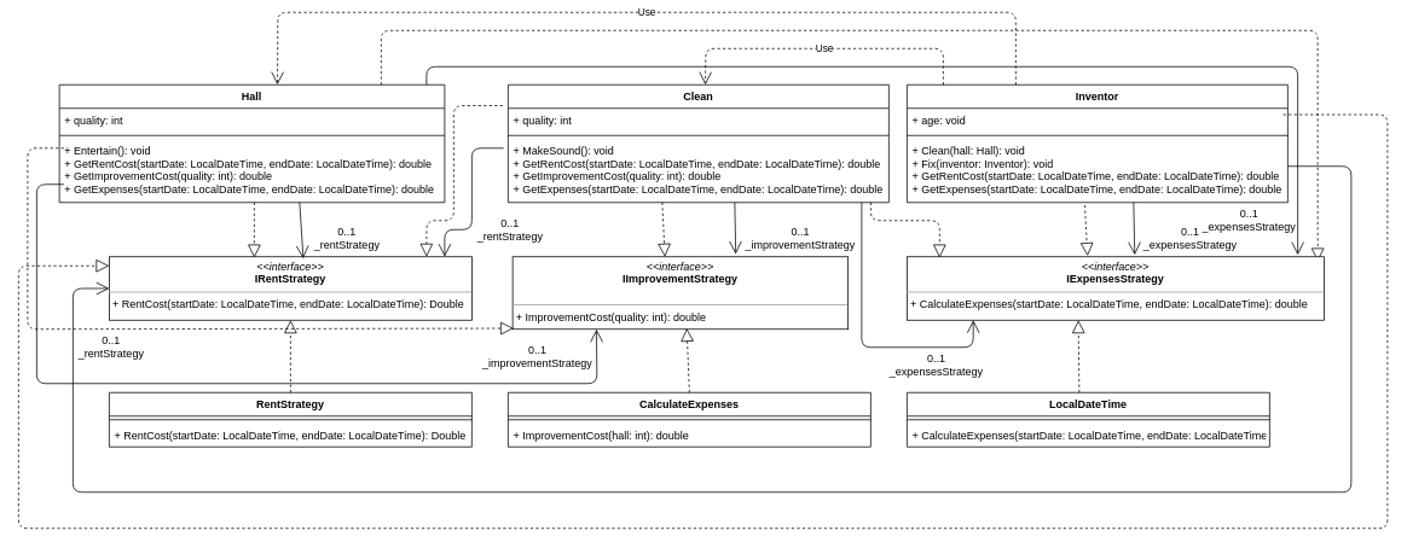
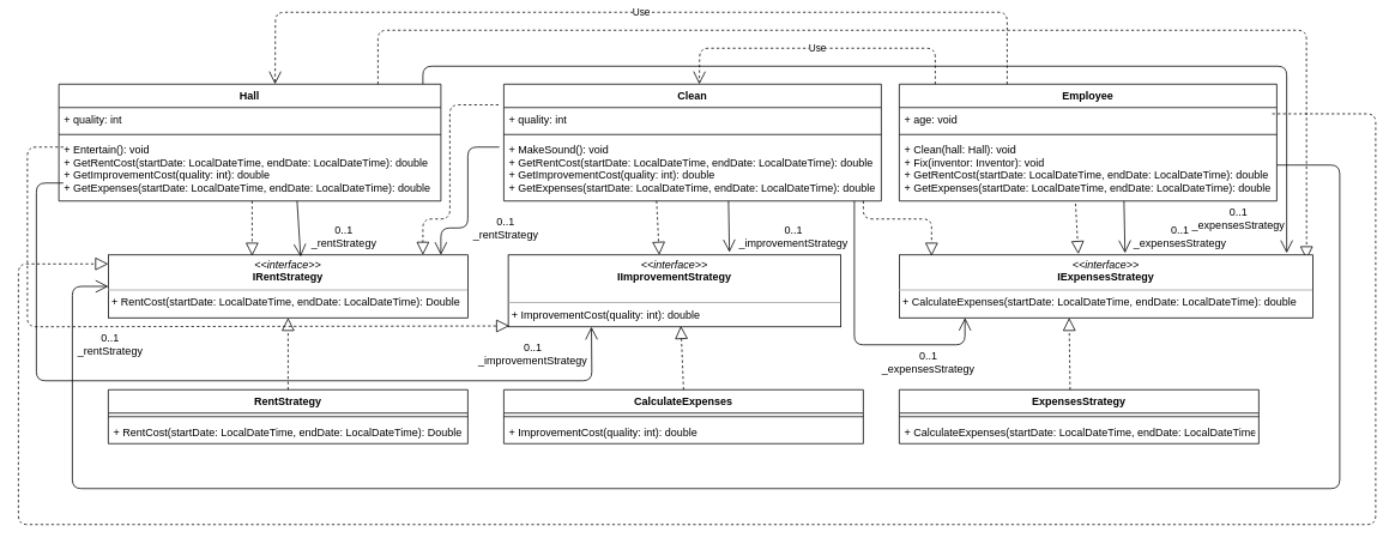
  <mxCell id="0" />
  <mxCell id="1" parent="0" />
  <mxCell id="2" value="Clean" style="swimlane;fontStyle=1;align=center;verticalAlign=top;childLayout=stackLayout;horizontal=1;startSize=26;horizontalStack=0;resizeParent=1;resizeParentMax=0;resizeLast=0;collapsible=1;marginBottom=0;" parent="1" vertex="1"><mxGeometry x="560" y="20" width="420" height="130" as="geometry" /></mxCell>
  <mxCell id="3" value="+ quality: int" style="text;strokeColor=none;fillColor=none;align=left;verticalAlign=top;spacingLeft=4;spacingRight=4;overflow=hidden;rotatable=0;points=[[0,0.5],[1,0.5]];portConstraint=eastwest;" parent="2" vertex="1"><mxGeometry y="26" width="420" height="26" as="geometry" /></mxCell>
  <mxCell id="4" value="" style="line;strokeWidth=1;fillColor=none;align=left;verticalAlign=middle;spacingTop=-1;spacingLeft=3;spacingRight=3;rotatable=0;labelPosition=right;points=[];portConstraint=eastwest;" parent="2" vertex="1"><mxGeometry y="52" width="420" height="8" as="geometry" /></mxCell>
  <mxCell id="5" value="+ MakeSound(): void&#10;+ GetRentCost(startDate: LocalDateTime, endDate: LocalDateTime): double&#10;+ GetImprovementCost(quality: int): double&#10;+ GetExpenses(startDate: LocalDateTime, endDate: LocalDateTime): double" style="text;strokeColor=none;fillColor=none;align=left;verticalAlign=top;spacingLeft=4;spacingRight=4;overflow=hidden;rotatable=0;points=[[0,0.5],[1,0.5]];portConstraint=eastwest;" parent="2" vertex="1"><mxGeometry y="60" width="420" height="70" as="geometry" /></mxCell>
  <mxCell id="6" value="&lt;p style=&quot;margin: 0px ; margin-top: 4px ; text-align: center&quot;&gt;&lt;i&gt;&amp;lt;&amp;lt;interface&amp;gt;&amp;gt;&lt;/i&gt;&lt;br&gt;&lt;b&gt;IRentStrategy&lt;/b&gt;&lt;/p&gt;&lt;hr size=&quot;1&quot;&gt;&lt;p style=&quot;margin: 0px ; margin-left: 4px&quot;&gt;+ RentCost(startDate: LocalDateTime, endDate: LocalDateTime): Double&lt;br&gt;&lt;/p&gt;" style="verticalAlign=top;align=left;overflow=fill;fontSize=12;fontFamily=Helvetica;html=1;" parent="1" vertex="1"><mxGeometry x="120" y="210" width="400" height="70" as="geometry" /></mxCell>
- <mxCell id="7" value="Inventor" style="swimlane;fontStyle=1;align=center;verticalAlign=top;childLayout=stackLayout;horizontal=1;startSize=26;horizontalStack=0;resizeParent=1;resizeParentMax=0;resizeLast=0;collapsible=1;marginBottom=0;" parent="1" vertex="1"><mxGeometry x="1000" y="20" width="420" height="130" as="geometry" /></mxCell>
+ <mxCell id="7" value="Employee" style="swimlane;fontStyle=1;align=center;verticalAlign=top;childLayout=stackLayout;horizontal=1;startSize=26;horizontalStack=0;resizeParent=1;resizeParentMax=0;resizeLast=0;collapsible=1;marginBottom=0;" parent="1" vertex="1"><mxGeometry x="1000" y="20" width="420" height="130" as="geometry" /></mxCell>
  <mxCell id="8" value="Use" style="endArrow=open;endSize=12;dashed=1;html=1;entryX=0.518;entryY=0;entryDx=0;entryDy=0;entryPerimeter=0;" parent="7" target="2" edge="1"><mxGeometry width="160" relative="1" as="geometry"><mxPoint x="40" as="sourcePoint" /><mxPoint x="200" as="targetPoint" /><Array as="points"><mxPoint x="40" y="-40" /><mxPoint x="-222" y="-40" /></Array></mxGeometry></mxCell>
  <mxCell id="9" value="Use" style="endArrow=open;endSize=12;dashed=1;html=1;entryX=0.566;entryY=0;entryDx=0;entryDy=0;entryPerimeter=0;" parent="7" target="13" edge="1"><mxGeometry width="160" relative="1" as="geometry"><mxPoint x="120" as="sourcePoint" /><mxPoint x="280" as="targetPoint" /><Array as="points"><mxPoint x="120" y="-80" /><mxPoint x="-694" y="-80" /></Array></mxGeometry></mxCell>
  <mxCell id="10" value="+ age: void" style="text;strokeColor=none;fillColor=none;align=left;verticalAlign=top;spacingLeft=4;spacingRight=4;overflow=hidden;rotatable=0;points=[[0,0.5],[1,0.5]];portConstraint=eastwest;" parent="7" vertex="1"><mxGeometry y="26" width="420" height="26" as="geometry" /></mxCell>
  <mxCell id="11" value="" style="line;strokeWidth=1;fillColor=none;align=left;verticalAlign=middle;spacingTop=-1;spacingLeft=3;spacingRight=3;rotatable=0;labelPosition=right;points=[];portConstraint=eastwest;" parent="7" vertex="1"><mxGeometry y="52" width="420" height="8" as="geometry" /></mxCell>
  <mxCell id="12" value="+ Clean(hall: Hall): void&#10;+ Fix(inventor: Inventor): void&#10;+ GetRentCost(startDate: LocalDateTime, endDate: LocalDateTime): double&#10;+ GetExpenses(startDate: LocalDateTime, endDate: LocalDateTime): double" style="text;strokeColor=none;fillColor=none;align=left;verticalAlign=top;spacingLeft=4;spacingRight=4;overflow=hidden;rotatable=0;points=[[0,0.5],[1,0.5]];portConstraint=eastwest;" parent="7" vertex="1"><mxGeometry y="60" width="420" height="70" as="geometry" /></mxCell>
  <mxCell id="13" value="Hall" style="swimlane;fontStyle=1;align=center;verticalAlign=top;childLayout=stackLayout;horizontal=1;startSize=26;horizontalStack=0;resizeParent=1;resizeParentMax=0;resizeLast=0;collapsible=1;marginBottom=0;" parent="1" vertex="1"><mxGeometry x="65" y="20" width="425" height="130" as="geometry" /></mxCell>
  <mxCell id="14" value="" style="endArrow=block;dashed=1;endFill=0;endSize=12;html=1;entryX=0.985;entryY=0.071;entryDx=0;entryDy=0;entryPerimeter=0;" edge="1" parent="13" target="22"><mxGeometry width="160" relative="1" as="geometry"><mxPoint x="355" as="sourcePoint" /><mxPoint x="515" as="targetPoint" /><Array as="points"><mxPoint x="355" y="-60" /><mxPoint x="1388" y="-60" /></Array></mxGeometry></mxCell>
  <mxCell id="15" value="" style="endArrow=open;endFill=1;endSize=12;html=1;entryX=0.937;entryY=-0.029;entryDx=0;entryDy=0;entryPerimeter=0;" edge="1" parent="13" target="22"><mxGeometry width="160" relative="1" as="geometry"><mxPoint x="405" as="sourcePoint" /><mxPoint x="565" as="targetPoint" /><Array as="points"><mxPoint x="405" y="-20" /><mxPoint x="1366" y="-20" /></Array></mxGeometry></mxCell>
  <mxCell id="16" value="+ quality: int" style="text;strokeColor=none;fillColor=none;align=left;verticalAlign=top;spacingLeft=4;spacingRight=4;overflow=hidden;rotatable=0;points=[[0,0.5],[1,0.5]];portConstraint=eastwest;" parent="13" vertex="1"><mxGeometry y="26" width="425" height="26" as="geometry" /></mxCell>
  <mxCell id="17" value="" style="line;strokeWidth=1;fillColor=none;align=left;verticalAlign=middle;spacingTop=-1;spacingLeft=3;spacingRight=3;rotatable=0;labelPosition=right;points=[];portConstraint=eastwest;" parent="13" vertex="1"><mxGeometry y="52" width="425" height="8" as="geometry" /></mxCell>
  <mxCell id="18" value="" style="endArrow=block;dashed=1;endFill=0;endSize=12;html=1;entryX=0.003;entryY=0.988;entryDx=0;entryDy=0;entryPerimeter=0;" edge="1" parent="13" target="21"><mxGeometry width="160" relative="1" as="geometry"><mxPoint x="5" y="70" as="sourcePoint" /><mxPoint x="165" y="70" as="targetPoint" /><Array as="points"><mxPoint x="-35" y="70" /><mxPoint x="-35" y="270" /></Array></mxGeometry></mxCell>
  <mxCell id="19" value="+ Entertain(): void&#10;+ GetRentCost(startDate: LocalDateTime, endDate: LocalDateTime): double&#10;+ GetImprovementCost(quality: int): double&#10;+ GetExpenses(startDate: LocalDateTime, endDate: LocalDateTime): double" style="text;strokeColor=none;fillColor=none;align=left;verticalAlign=top;spacingLeft=4;spacingRight=4;overflow=hidden;rotatable=0;points=[[0,0.5],[1,0.5]];portConstraint=eastwest;" parent="13" vertex="1"><mxGeometry y="60" width="425" height="70" as="geometry" /></mxCell>
  <mxCell id="20" value="" style="endArrow=open;endFill=1;endSize=12;html=1;entryX=0.25;entryY=1;entryDx=0;entryDy=0;" edge="1" parent="13" target="21"><mxGeometry width="160" relative="1" as="geometry"><mxPoint x="5" y="110" as="sourcePoint" /><mxPoint x="165" y="110" as="targetPoint" /><Array as="points"><mxPoint x="-25" y="110" /><mxPoint x="-25" y="330" /><mxPoint x="593" y="330" /></Array></mxGeometry></mxCell>
  <mxCell id="21" value="&lt;p style=&quot;margin: 0px ; margin-top: 4px ; text-align: center&quot;&gt;&lt;i&gt;&amp;lt;&amp;lt;interface&amp;gt;&amp;gt;&lt;/i&gt;&lt;br&gt;&lt;b&gt;IImprovementStrategy&lt;/b&gt;&lt;/p&gt;&lt;br&gt;&lt;hr size=&quot;1&quot;&gt;&lt;p style=&quot;margin: 0px ; margin-left: 4px&quot;&gt;+ ImprovementCost(quality: int): double&lt;br&gt;&lt;/p&gt;" style="verticalAlign=top;align=left;overflow=fill;fontSize=12;fontFamily=Helvetica;html=1;" parent="1" vertex="1"><mxGeometry x="565" y="210" width="370" height="80" as="geometry" /></mxCell>
  <mxCell id="22" value="&lt;p style=&quot;margin: 0px ; margin-top: 4px ; text-align: center&quot;&gt;&lt;i&gt;&amp;lt;&amp;lt;interface&amp;gt;&amp;gt;&lt;/i&gt;&lt;br&gt;&lt;b&gt;IExpensesStrategy&lt;/b&gt;&lt;/p&gt;&lt;hr size=&quot;1&quot;&gt;&lt;p style=&quot;margin: 0px ; margin-left: 4px&quot;&gt;+ CalculateExpenses(startDate: LocalDateTime, endDate: LocalDateTime): double&lt;br&gt;&lt;/p&gt;" style="verticalAlign=top;align=left;overflow=fill;fontSize=12;fontFamily=Helvetica;html=1;" parent="1" vertex="1"><mxGeometry x="1000" y="210" width="460" height="70" as="geometry" /></mxCell>
  <mxCell id="23" value="RentStrategy" style="swimlane;fontStyle=1;align=center;verticalAlign=top;childLayout=stackLayout;horizontal=1;startSize=26;horizontalStack=0;resizeParent=1;resizeParentMax=0;resizeLast=0;collapsible=1;marginBottom=0;" vertex="1" parent="1"><mxGeometry x="120" y="360" width="400" height="60" as="geometry" /></mxCell>
  <mxCell id="24" value="" style="endArrow=block;dashed=1;endFill=0;endSize=12;html=1;entryX=0.5;entryY=1;entryDx=0;entryDy=0;" edge="1" parent="23" target="6"><mxGeometry width="160" relative="1" as="geometry"><mxPoint x="200" as="sourcePoint" /><mxPoint x="360" as="targetPoint" /></mxGeometry></mxCell>
  <mxCell id="25" value="" style="line;strokeWidth=1;fillColor=none;align=left;verticalAlign=middle;spacingTop=-1;spacingLeft=3;spacingRight=3;rotatable=0;labelPosition=right;points=[];portConstraint=eastwest;" vertex="1" parent="23"><mxGeometry y="26" width="400" height="8" as="geometry" /></mxCell>
  <mxCell id="26" value="+ RentCost(startDate: LocalDateTime, endDate: LocalDateTime): Double" style="text;strokeColor=none;fillColor=none;align=left;verticalAlign=top;spacingLeft=4;spacingRight=4;overflow=hidden;rotatable=0;points=[[0,0.5],[1,0.5]];portConstraint=eastwest;" vertex="1" parent="23"><mxGeometry y="34" width="400" height="26" as="geometry" /></mxCell>
  <mxCell id="27" value="CalculateExpenses" style="swimlane;fontStyle=1;align=center;verticalAlign=top;childLayout=stackLayout;horizontal=1;startSize=26;horizontalStack=0;resizeParent=1;resizeParentMax=0;resizeLast=0;collapsible=1;marginBottom=0;" vertex="1" parent="1"><mxGeometry x="560" y="360" width="400" height="60" as="geometry" /></mxCell>
  <mxCell id="28" value="" style="endArrow=block;dashed=1;endFill=0;endSize=12;html=1;entryX=0.519;entryY=0.988;entryDx=0;entryDy=0;entryPerimeter=0;" edge="1" parent="27" target="21"><mxGeometry width="160" relative="1" as="geometry"><mxPoint x="200" as="sourcePoint" /><mxPoint x="360" as="targetPoint" /></mxGeometry></mxCell>
  <mxCell id="29" value="" style="line;strokeWidth=1;fillColor=none;align=left;verticalAlign=middle;spacingTop=-1;spacingLeft=3;spacingRight=3;rotatable=0;labelPosition=right;points=[];portConstraint=eastwest;" vertex="1" parent="27"><mxGeometry y="26" width="400" height="8" as="geometry" /></mxCell>
- <mxCell id="30" value="+ ImprovementCost(hall: int): double" style="text;strokeColor=none;fillColor=none;align=left;verticalAlign=top;spacingLeft=4;spacingRight=4;overflow=hidden;rotatable=0;points=[[0,0.5],[1,0.5]];portConstraint=eastwest;" vertex="1" parent="27"><mxGeometry y="34" width="400" height="26" as="geometry" /></mxCell>
- <mxCell id="31" value="LocalDateTime" style="swimlane;fontStyle=1;align=center;verticalAlign=top;childLayout=stackLayout;horizontal=1;startSize=26;horizontalStack=0;resizeParent=1;resizeParentMax=0;resizeLast=0;collapsible=1;marginBottom=0;" vertex="1" parent="1"><mxGeometry x="1000" y="360" width="400" height="60" as="geometry" /></mxCell>
+ <mxCell id="30" value="+ ImprovementCost(quality: int): double" style="text;strokeColor=none;fillColor=none;align=left;verticalAlign=top;spacingLeft=4;spacingRight=4;overflow=hidden;rotatable=0;points=[[0,0.5],[1,0.5]];portConstraint=eastwest;" vertex="1" parent="27"><mxGeometry y="34" width="400" height="26" as="geometry" /></mxCell>
+ <mxCell id="31" value="ExpensesStrategy" style="swimlane;fontStyle=1;align=center;verticalAlign=top;childLayout=stackLayout;horizontal=1;startSize=26;horizontalStack=0;resizeParent=1;resizeParentMax=0;resizeLast=0;collapsible=1;marginBottom=0;" vertex="1" parent="1"><mxGeometry x="1000" y="360" width="400" height="60" as="geometry" /></mxCell>
  <mxCell id="32" value="" style="endArrow=block;dashed=1;endFill=0;endSize=12;html=1;" edge="1" parent="31"><mxGeometry width="160" relative="1" as="geometry"><mxPoint x="190" as="sourcePoint" /><mxPoint x="189" y="-80" as="targetPoint" /></mxGeometry></mxCell>
  <mxCell id="33" value="" style="line;strokeWidth=1;fillColor=none;align=left;verticalAlign=middle;spacingTop=-1;spacingLeft=3;spacingRight=3;rotatable=0;labelPosition=right;points=[];portConstraint=eastwest;" vertex="1" parent="31"><mxGeometry y="26" width="400" height="8" as="geometry" /></mxCell>
  <mxCell id="34" value="+ CalculateExpenses(startDate: LocalDateTime, endDate: LocalDateTime): Double" style="text;strokeColor=none;fillColor=none;align=left;verticalAlign=top;spacingLeft=4;spacingRight=4;overflow=hidden;rotatable=0;points=[[0,0.5],[1,0.5]];portConstraint=eastwest;" vertex="1" parent="31"><mxGeometry y="34" width="400" height="26" as="geometry" /></mxCell>
  <mxCell id="35" value="" style="endArrow=block;dashed=1;endFill=0;endSize=12;html=1;entryX=0.4;entryY=0.014;entryDx=0;entryDy=0;entryPerimeter=0;" edge="1" parent="1" target="6"><mxGeometry width="160" relative="1" as="geometry"><mxPoint x="280" y="150" as="sourcePoint" /><mxPoint x="440" y="150" as="targetPoint" /></mxGeometry></mxCell>
  <mxCell id="36" value="" style="endArrow=block;dashed=1;endFill=0;endSize=12;html=1;entryX=0.454;entryY=0;entryDx=0;entryDy=0;entryPerimeter=0;" edge="1" parent="1" target="21"><mxGeometry width="160" relative="1" as="geometry"><mxPoint x="730" y="150" as="sourcePoint" /><mxPoint x="890" y="150" as="targetPoint" /></mxGeometry></mxCell>
  <mxCell id="37" value="" style="endArrow=block;dashed=1;endFill=0;endSize=12;html=1;exitX=0.467;exitY=1.043;exitDx=0;exitDy=0;exitPerimeter=0;entryX=0.433;entryY=-0.014;entryDx=0;entryDy=0;entryPerimeter=0;" edge="1" parent="1" source="12" target="22"><mxGeometry width="160" relative="1" as="geometry"><mxPoint x="1230" y="210" as="sourcePoint" /><mxPoint x="1230" y="150" as="targetPoint" /></mxGeometry></mxCell>
  <mxCell id="38" value="" style="endArrow=open;endFill=1;endSize=12;html=1;entryX=0.535;entryY=0.029;entryDx=0;entryDy=0;entryPerimeter=0;" edge="1" parent="1" target="6"><mxGeometry width="160" relative="1" as="geometry"><mxPoint x="330" y="150" as="sourcePoint" /><mxPoint x="490" y="150" as="targetPoint" /></mxGeometry></mxCell>
  <mxCell id="39" value="" style="endArrow=open;endFill=1;endSize=12;html=1;" edge="1" parent="1"><mxGeometry width="160" relative="1" as="geometry"><mxPoint x="555" y="90" as="sourcePoint" /><mxPoint x="490" y="210" as="targetPoint" /><Array as="points"><mxPoint x="520" y="90" /><mxPoint x="520" y="180" /><mxPoint x="490" y="180" /></Array></mxGeometry></mxCell>
  <mxCell id="40" value="" style="endArrow=open;endFill=1;endSize=12;html=1;entryX=0;entryY=0.5;entryDx=0;entryDy=0;" edge="1" parent="1" target="6"><mxGeometry width="160" relative="1" as="geometry"><mxPoint x="1420" y="110" as="sourcePoint" /><mxPoint x="1580" y="110" as="targetPoint" /><Array as="points"><mxPoint x="1490" y="110" /><mxPoint x="1490" y="470" /><mxPoint x="80" y="470" /><mxPoint x="80" y="245" /></Array></mxGeometry></mxCell>
  <mxCell id="41" value="0..1&lt;br&gt;_rentStrategy" style="text;html=1;strokeColor=none;fillColor=none;align=center;verticalAlign=middle;whiteSpace=wrap;rounded=0;" vertex="1" parent="1"><mxGeometry x="80" y="300" width="85" height="20" as="geometry" /></mxCell>
  <mxCell id="42" value="0..1&lt;br&gt;_rentStrategy" style="text;html=1;strokeColor=none;fillColor=none;align=center;verticalAlign=middle;whiteSpace=wrap;rounded=0;" vertex="1" parent="1"><mxGeometry x="340" y="180" width="85" height="20" as="geometry" /></mxCell>
  <mxCell id="43" value="0..1&lt;br&gt;_rentStrategy" style="text;html=1;strokeColor=none;fillColor=none;align=center;verticalAlign=middle;whiteSpace=wrap;rounded=0;" vertex="1" parent="1"><mxGeometry x="520" y="170" width="85" height="20" as="geometry" /></mxCell>
  <mxCell id="44" value="" style="endArrow=block;dashed=1;endFill=0;endSize=12;html=1;exitX=-0.014;exitY=-0.115;exitDx=0;exitDy=0;exitPerimeter=0;" edge="1" parent="1" source="3"><mxGeometry width="160" relative="1" as="geometry"><mxPoint x="310" y="210" as="sourcePoint" /><mxPoint x="470" y="210" as="targetPoint" /><Array as="points"><mxPoint x="500" y="43" /><mxPoint x="500" y="170" /><mxPoint x="470" y="170" /></Array></mxGeometry></mxCell>
  <mxCell id="45" value="" style="endArrow=block;dashed=1;endFill=0;endSize=12;html=1;exitX=0.988;exitY=0.269;exitDx=0;exitDy=0;exitPerimeter=0;" edge="1" parent="1" source="10"><mxGeometry width="160" relative="1" as="geometry"><mxPoint x="-40" y="220" as="sourcePoint" /><mxPoint x="120" y="220" as="targetPoint" /><Array as="points"><mxPoint x="1530" y="53" /><mxPoint x="1530" y="510" /><mxPoint x="20" y="510" /><mxPoint x="20" y="220" /></Array></mxGeometry></mxCell>
  <mxCell id="46" value="" style="endArrow=open;endFill=1;endSize=12;html=1;entryX=0.665;entryY=-0.037;entryDx=0;entryDy=0;entryPerimeter=0;" edge="1" parent="1" target="21"><mxGeometry width="160" relative="1" as="geometry"><mxPoint x="810" y="150" as="sourcePoint" /><mxPoint x="970" y="150" as="targetPoint" /></mxGeometry></mxCell>
  <mxCell id="47" value="0..1&lt;br&gt;_improvementStrategy" style="text;html=1;strokeColor=none;fillColor=none;align=center;verticalAlign=middle;whiteSpace=wrap;rounded=0;" vertex="1" parent="1"><mxGeometry x="840" y="180" width="85" height="20" as="geometry" /></mxCell>
  <mxCell id="48" value="0..1&lt;br&gt;_improvementStrategy" style="text;html=1;strokeColor=none;fillColor=none;align=center;verticalAlign=middle;whiteSpace=wrap;rounded=0;" vertex="1" parent="1"><mxGeometry x="550" y="310" width="85" height="20" as="geometry" /></mxCell>
  <mxCell id="49" value="" style="endArrow=block;dashed=1;endFill=0;endSize=12;html=1;entryX=0.078;entryY=0.014;entryDx=0;entryDy=0;entryPerimeter=0;" edge="1" parent="1" target="22"><mxGeometry width="160" relative="1" as="geometry"><mxPoint x="960" y="150" as="sourcePoint" /><mxPoint x="1120" y="150" as="targetPoint" /><Array as="points"><mxPoint x="960" y="170" /><mxPoint x="1036" y="170" /></Array></mxGeometry></mxCell>
  <mxCell id="50" value="" style="endArrow=open;endFill=1;endSize=12;html=1;entryX=0.546;entryY=-0.029;entryDx=0;entryDy=0;entryPerimeter=0;" edge="1" parent="1" target="22"><mxGeometry width="160" relative="1" as="geometry"><mxPoint x="1250" y="150" as="sourcePoint" /><mxPoint x="1410" y="150" as="targetPoint" /></mxGeometry></mxCell>
  <mxCell id="51" value="" style="endArrow=open;endFill=1;endSize=12;html=1;entryX=0.159;entryY=1;entryDx=0;entryDy=0;entryPerimeter=0;" edge="1" parent="1" target="22"><mxGeometry width="160" relative="1" as="geometry"><mxPoint x="950" y="150" as="sourcePoint" /><mxPoint x="1110" y="150" as="targetPoint" /><Array as="points"><mxPoint x="950" y="310" /><mxPoint x="1073" y="310" /></Array></mxGeometry></mxCell>
  <mxCell id="52" value="0..1&lt;br&gt;_expensesStrategy" style="text;html=1;strokeColor=none;fillColor=none;align=center;verticalAlign=middle;whiteSpace=wrap;rounded=0;" vertex="1" parent="1"><mxGeometry x="1270" y="180" width="85" height="20" as="geometry" /></mxCell>
  <mxCell id="53" value="0..1&lt;br&gt;_expensesStrategy" style="text;html=1;strokeColor=none;fillColor=none;align=center;verticalAlign=middle;whiteSpace=wrap;rounded=0;" vertex="1" parent="1"><mxGeometry x="1335" y="160" width="85" height="20" as="geometry" /></mxCell>
  <mxCell id="54" value="0..1&lt;br&gt;_expensesStrategy" style="text;html=1;strokeColor=none;fillColor=none;align=center;verticalAlign=middle;whiteSpace=wrap;rounded=0;" vertex="1" parent="1"><mxGeometry x="990" y="320" width="85" height="20" as="geometry" /></mxCell>
